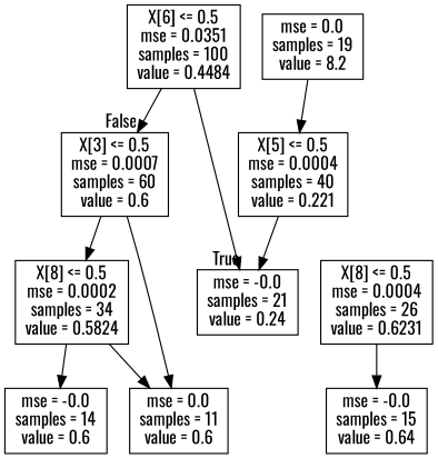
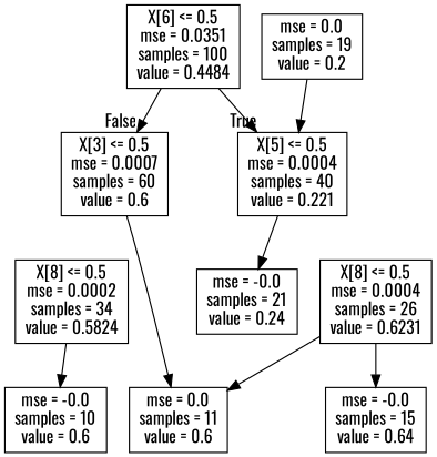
  digraph {
    fontname=Oswald
    node [fontname=Oswald shape=box]
    edge [fontname=Oswald]
    n1 [label="X[6] <= 0.5\nmse = 0.0351\nsamples = 100\nvalue = 0.4484"]
    n2 [label="X[5] <= 0.5\nmse = 0.0004\nsamples = 40\nvalue = 0.221"]
    n3 [label="X[3] <= 0.5\nmse = 0.0007\nsamples = 60\nvalue = 0.6"]
    n4 [label="mse = -0.0\nsamples = 21\nvalue = 0.24"]
    n5 [label="X[8] <= 0.5\nmse = 0.0002\nsamples = 34\nvalue = 0.5824"]
    n6 [label="mse = 0.0\nsamples = 11\nvalue = 0.6"]
-   n7 [label="mse = 0.0\nsamples = 19\nvalue = 8.2"]
-   n8 [label="mse = -0.0\nsamples = 14\nvalue = 0.6"]
+   n7 [label="mse = 0.0\nsamples = 19\nvalue = 0.2"]
+   n8 [label="mse = -0.0\nsamples = 10\nvalue = 0.6"]
    n9 [label="X[8] <= 0.5\nmse = 0.0004\nsamples = 26\nvalue = 0.6231"]
    n10 [label="mse = -0.0\nsamples = 15\nvalue = 0.64"]
-   n1 -> n4 [headlabel=True labelangle=45 labeldistance=2.5]
+   n1 -> n2 [headlabel=True labelangle=45 labeldistance=2.5]
    n1 -> n3 [headlabel=False labelangle=-45 labeldistance=2.5]
    n2 -> n4
-   n3 -> n5
    n3 -> n6
    n5 -> n8
    n7 -> n2
-   n5 -> n6
+   n9 -> n6
    n9 -> n10
  }
